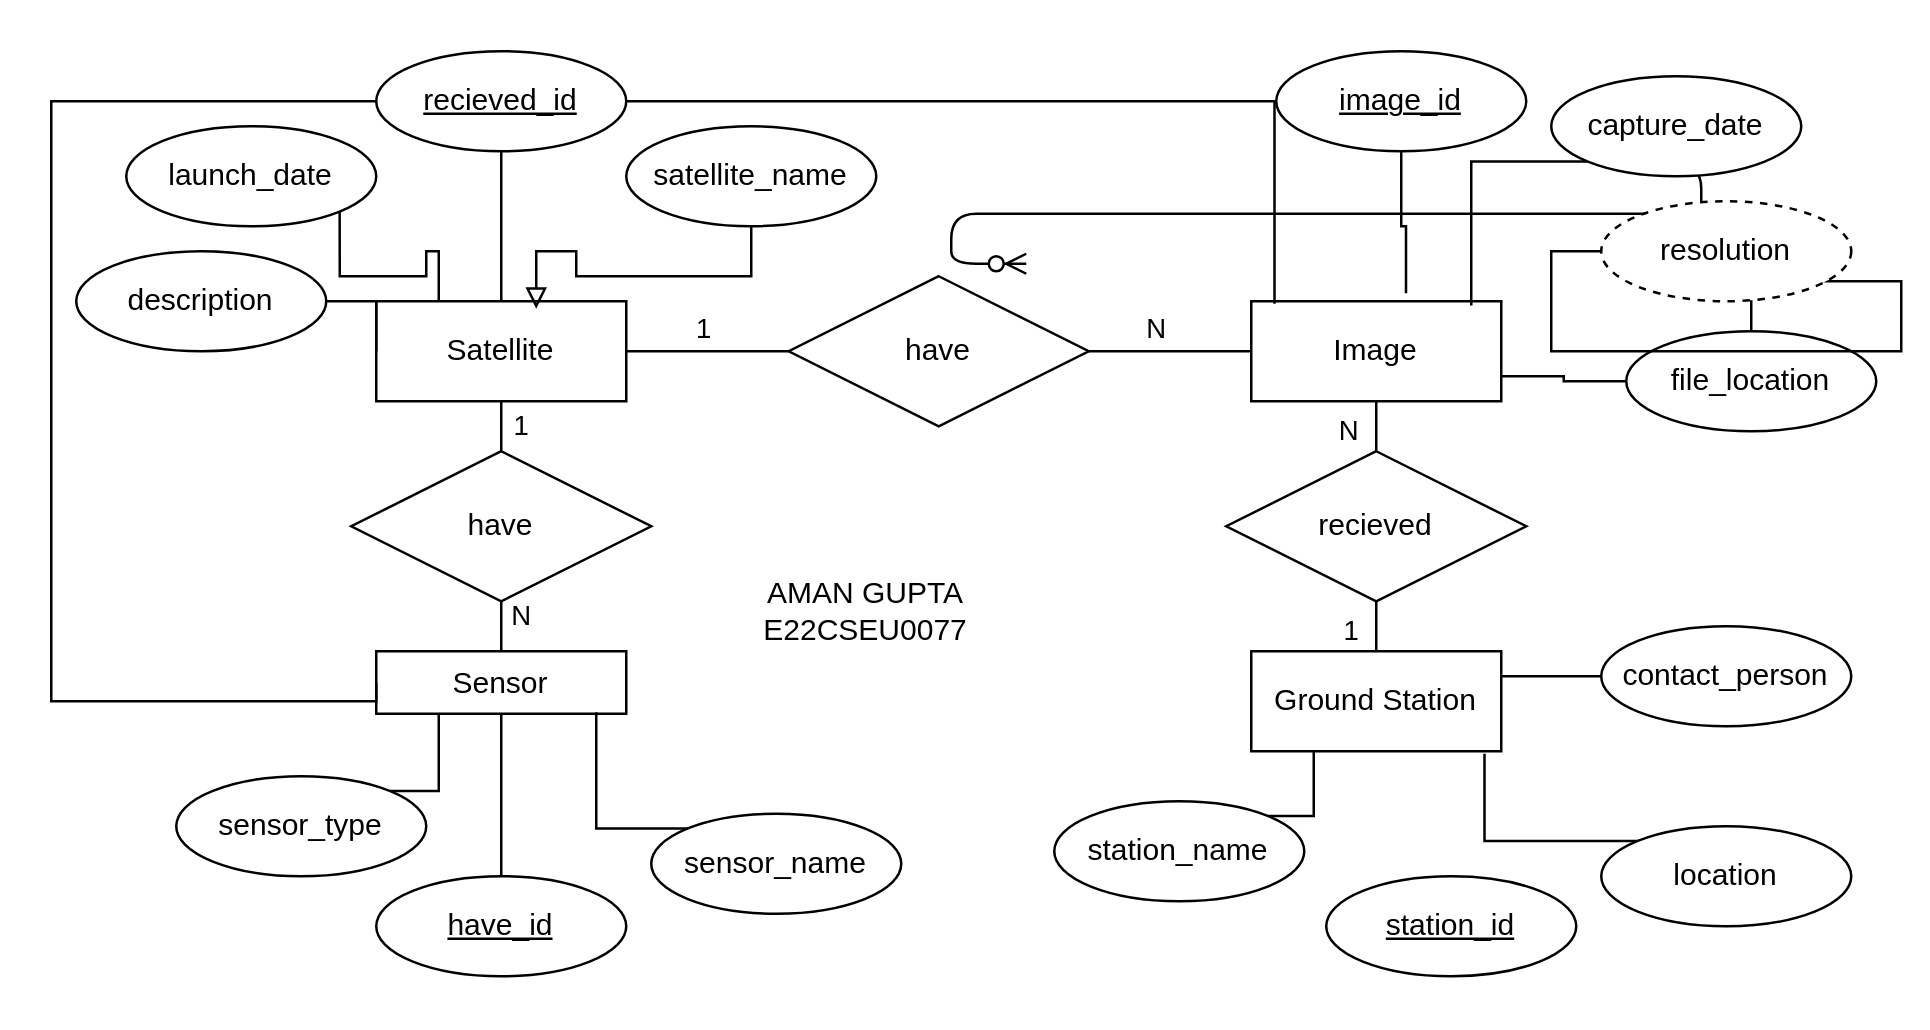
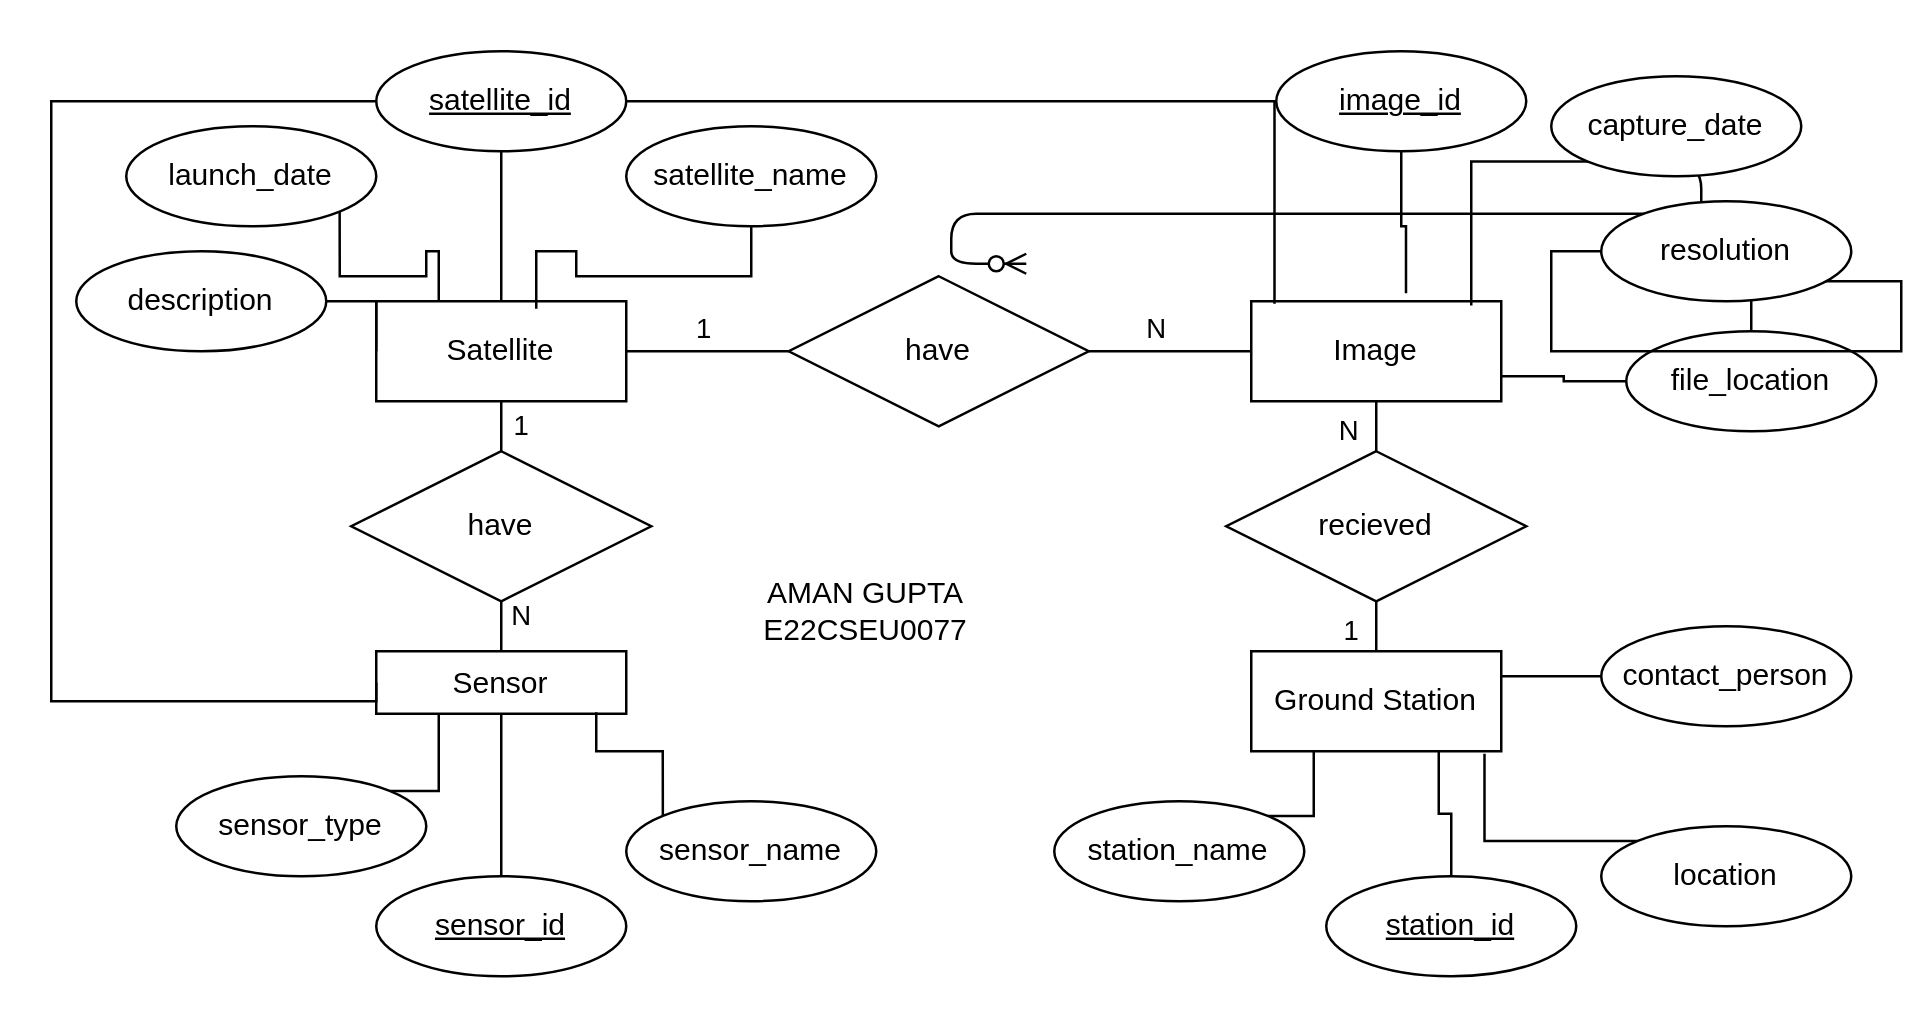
  <mxCell id="0" />
  <mxCell id="1" parent="0" />
  <mxCell id="2" value="" style="edgeStyle=entityRelationEdgeStyle;endArrow=ERzeroToMany;startArrow=ERone;endFill=1;startFill=0;" parent="1" edge="1"><mxGeometry width="100" height="100" relative="1" as="geometry"><mxPoint x="650" y="65" as="sourcePoint" /><mxPoint x="410" y="105" as="targetPoint" /></mxGeometry></mxCell>
  <mxCell id="3" style="edgeStyle=orthogonalEdgeStyle;rounded=0;orthogonalLoop=1;jettySize=auto;html=1;exitX=1;exitY=0.5;exitDx=0;exitDy=0;entryX=0;entryY=0.5;entryDx=0;entryDy=0;endArrow=none;endFill=0;" parent="1" source="6" target="9" edge="1"><mxGeometry relative="1" as="geometry" /></mxCell>
  <mxCell id="4" value="1" style="edgeLabel;html=1;align=center;verticalAlign=middle;resizable=0;points=[];" parent="3" vertex="1" connectable="0"><mxGeometry x="0.202" y="1" relative="1" as="geometry"><mxPoint x="-9" y="-9" as="offset" /></mxGeometry></mxCell>
  <mxCell id="5" style="edgeStyle=orthogonalEdgeStyle;rounded=0;orthogonalLoop=1;jettySize=auto;html=1;exitX=0.5;exitY=1;exitDx=0;exitDy=0;entryX=0.5;entryY=0;entryDx=0;entryDy=0;endArrow=none;endFill=0;" parent="1" source="6" target="15" edge="1"><mxGeometry relative="1" as="geometry" /></mxCell>
  <mxCell id="6" value="Satellite" style="whiteSpace=wrap;html=1;align=center;" parent="1" vertex="1"><mxGeometry x="150" y="120" width="100" height="40" as="geometry" /></mxCell>
  <mxCell id="7" style="edgeStyle=orthogonalEdgeStyle;rounded=0;orthogonalLoop=1;jettySize=auto;html=1;exitX=1;exitY=0.5;exitDx=0;exitDy=0;entryX=0;entryY=0.5;entryDx=0;entryDy=0;endArrow=none;endFill=0;" parent="1" source="9" target="12" edge="1"><mxGeometry relative="1" as="geometry" /></mxCell>
  <mxCell id="8" value="N" style="edgeLabel;html=1;align=center;verticalAlign=middle;resizable=0;points=[];" parent="7" vertex="1" connectable="0"><mxGeometry x="-0.187" relative="1" as="geometry"><mxPoint y="-10" as="offset" /></mxGeometry></mxCell>
  <mxCell id="9" value="have" style="shape=rhombus;perimeter=rhombusPerimeter;whiteSpace=wrap;html=1;align=center;" parent="1" vertex="1"><mxGeometry x="315" y="110" width="120" height="60" as="geometry" /></mxCell>
  <mxCell id="10" value="Ground Station" style="whiteSpace=wrap;html=1;align=center;" parent="1" vertex="1"><mxGeometry x="500" y="260" width="100" height="40" as="geometry" /></mxCell>
  <mxCell id="11" value="" style="edgeStyle=orthogonalEdgeStyle;rounded=0;orthogonalLoop=1;jettySize=auto;html=1;endArrow=none;endFill=0;" parent="1" source="12" target="19" edge="1"><mxGeometry relative="1" as="geometry" /></mxCell>
  <mxCell id="12" value="Image" style="whiteSpace=wrap;html=1;align=center;" parent="1" vertex="1"><mxGeometry x="500" y="120" width="100" height="40" as="geometry" /></mxCell>
  <mxCell id="13" value="Sensor" style="whiteSpace=wrap;html=1;align=center;" parent="1" vertex="1"><mxGeometry x="150" y="260" width="100" height="25" as="geometry" /></mxCell>
  <mxCell id="14" style="edgeStyle=orthogonalEdgeStyle;rounded=0;orthogonalLoop=1;jettySize=auto;html=1;exitX=0.5;exitY=1;exitDx=0;exitDy=0;entryX=0.5;entryY=0;entryDx=0;entryDy=0;endArrow=none;endFill=0;" parent="1" source="15" target="13" edge="1"><mxGeometry relative="1" as="geometry" /></mxCell>
  <mxCell id="15" value="have" style="shape=rhombus;perimeter=rhombusPerimeter;whiteSpace=wrap;html=1;align=center;" parent="1" vertex="1"><mxGeometry x="140" y="180" width="120" height="60" as="geometry" /></mxCell>
  <mxCell id="16" value="1" style="edgeLabel;html=1;align=center;verticalAlign=middle;resizable=0;points=[];" parent="1" vertex="1" connectable="0"><mxGeometry x="289.824" y="140" as="geometry"><mxPoint x="-82" y="29" as="offset" /></mxGeometry></mxCell>
  <mxCell id="17" value="N" style="edgeLabel;html=1;align=center;verticalAlign=middle;resizable=0;points=[];" parent="1" vertex="1" connectable="0"><mxGeometry x="470.471" y="132" as="geometry"><mxPoint x="-263" y="113" as="offset" /></mxGeometry></mxCell>
  <mxCell id="18" value="" style="edgeStyle=orthogonalEdgeStyle;rounded=0;orthogonalLoop=1;jettySize=auto;html=1;endArrow=none;endFill=0;" parent="1" source="19" target="10" edge="1"><mxGeometry relative="1" as="geometry" /></mxCell>
  <mxCell id="19" value="recieved" style="shape=rhombus;perimeter=rhombusPerimeter;whiteSpace=wrap;html=1;align=center;" parent="1" vertex="1"><mxGeometry x="490" y="180" width="120" height="60" as="geometry" /></mxCell>
  <mxCell id="20" value="N" style="edgeLabel;html=1;align=center;verticalAlign=middle;resizable=0;points=[];" parent="1" vertex="1" connectable="0"><mxGeometry x="471.207" y="140" as="geometry"><mxPoint x="67" y="31" as="offset" /></mxGeometry></mxCell>
  <mxCell id="21" value="1" style="edgeLabel;html=1;align=center;verticalAlign=middle;resizable=0;points=[];" parent="1" vertex="1" connectable="0"><mxGeometry x="290.31" y="140" as="geometry"><mxPoint x="249" y="111" as="offset" /></mxGeometry></mxCell>
  <mxCell id="22" style="edgeStyle=orthogonalEdgeStyle;rounded=0;orthogonalLoop=1;jettySize=auto;html=1;entryX=0.5;entryY=0;entryDx=0;entryDy=0;endArrow=none;endFill=0;" parent="1" source="25" target="6" edge="1"><mxGeometry relative="1" as="geometry" /></mxCell>
  <mxCell id="23" style="edgeStyle=orthogonalEdgeStyle;rounded=0;orthogonalLoop=1;jettySize=auto;html=1;exitX=1;exitY=0.5;exitDx=0;exitDy=0;entryX=0.093;entryY=0.025;entryDx=0;entryDy=0;entryPerimeter=0;endArrow=none;endFill=0;" parent="1" source="25" target="12" edge="1"><mxGeometry relative="1" as="geometry" /></mxCell>
  <mxCell id="24" style="edgeStyle=orthogonalEdgeStyle;rounded=0;orthogonalLoop=1;jettySize=auto;html=1;exitX=0;exitY=0.5;exitDx=0;exitDy=0;entryX=0;entryY=0.5;entryDx=0;entryDy=0;endArrow=none;endFill=0;" parent="1" source="25" target="13" edge="1"><mxGeometry relative="1" as="geometry"><mxPoint x="20" y="280" as="targetPoint" /><Array as="points"><mxPoint x="20" y="40" /><mxPoint x="20" y="280" /></Array></mxGeometry></mxCell>
- <mxCell id="25" value="recieved_id" style="ellipse;whiteSpace=wrap;html=1;align=center;fontStyle=4;" parent="1" vertex="1"><mxGeometry x="150" y="20" width="100" height="40" as="geometry" /></mxCell>
+ <mxCell id="25" value="satellite_id" style="ellipse;whiteSpace=wrap;html=1;align=center;fontStyle=4;" parent="1" vertex="1"><mxGeometry x="150" y="20" width="100" height="40" as="geometry" /></mxCell>
  <mxCell id="26" style="edgeStyle=orthogonalEdgeStyle;rounded=0;orthogonalLoop=1;jettySize=auto;html=1;exitX=1;exitY=1;exitDx=0;exitDy=0;entryX=0.25;entryY=0;entryDx=0;entryDy=0;endArrow=none;endFill=0;" parent="1" source="27" target="6" edge="1"><mxGeometry relative="1" as="geometry" /></mxCell>
  <mxCell id="27" value="launch_date" style="ellipse;whiteSpace=wrap;html=1;align=center;" parent="1" vertex="1"><mxGeometry x="50" y="50" width="100" height="40" as="geometry" /></mxCell>
- <mxCell id="28" style="edgeStyle=orthogonalEdgeStyle;rounded=0;orthogonalLoop=1;jettySize=auto;html=1;entryX=0.64;entryY=0.075;entryDx=0;entryDy=0;entryPerimeter=0;endArrow=block;endFill=0;" parent="1" source="29" target="6" edge="1"><mxGeometry relative="1" as="geometry" /></mxCell>
+ <mxCell id="28" style="edgeStyle=orthogonalEdgeStyle;rounded=0;orthogonalLoop=1;jettySize=auto;html=1;entryX=0.64;entryY=0.075;entryDx=0;entryDy=0;entryPerimeter=0;endArrow=none;endFill=0;" parent="1" source="29" target="6" edge="1"><mxGeometry relative="1" as="geometry" /></mxCell>
  <mxCell id="29" value="satellite_name" style="ellipse;whiteSpace=wrap;html=1;align=center;" parent="1" vertex="1"><mxGeometry x="250" y="50" width="100" height="40" as="geometry" /></mxCell>
  <mxCell id="30" value="" style="edgeStyle=orthogonalEdgeStyle;rounded=0;orthogonalLoop=1;jettySize=auto;html=1;endArrow=none;endFill=0;" parent="1" source="31" target="6" edge="1"><mxGeometry relative="1" as="geometry" /></mxCell>
  <mxCell id="31" value="description" style="ellipse;whiteSpace=wrap;html=1;align=center;" parent="1" vertex="1"><mxGeometry x="30" y="100" width="100" height="40" as="geometry" /></mxCell>
  <mxCell id="32" style="edgeStyle=orthogonalEdgeStyle;rounded=0;orthogonalLoop=1;jettySize=auto;html=1;entryX=0.619;entryY=-0.081;entryDx=0;entryDy=0;entryPerimeter=0;strokeColor=default;endArrow=none;endFill=0;" parent="1" source="33" target="12" edge="1"><mxGeometry relative="1" as="geometry"><mxPoint x="560" y="110" as="targetPoint" /></mxGeometry></mxCell>
  <mxCell id="33" value="image_id" style="ellipse;whiteSpace=wrap;html=1;align=center;fontStyle=4;" parent="1" vertex="1"><mxGeometry x="510" y="20" width="100" height="40" as="geometry" /></mxCell>
  <mxCell id="34" style="edgeStyle=orthogonalEdgeStyle;rounded=0;orthogonalLoop=1;jettySize=auto;html=1;exitX=0;exitY=0.5;exitDx=0;exitDy=0;entryX=1;entryY=0.75;entryDx=0;entryDy=0;endArrow=none;endFill=0;" parent="1" source="35" target="12" edge="1"><mxGeometry relative="1" as="geometry" /></mxCell>
  <mxCell id="35" value="file_location" style="ellipse;whiteSpace=wrap;html=1;align=center;" parent="1" vertex="1"><mxGeometry x="650" y="132" width="100" height="40" as="geometry" /></mxCell>
  <mxCell id="36" style="edgeStyle=orthogonalEdgeStyle;rounded=0;orthogonalLoop=1;jettySize=auto;html=1;exitX=0;exitY=0.5;exitDx=0;exitDy=0;endArrow=none;endFill=0;" parent="1" source="37" target="35" edge="1"><mxGeometry relative="1" as="geometry" /></mxCell>
- <mxCell id="37" value="resolution" style="ellipse;whiteSpace=wrap;html=1;align=center;dashed=1;" parent="1" vertex="1"><mxGeometry x="640" y="80" width="100" height="40" as="geometry" /></mxCell>
+ <mxCell id="37" value="resolution" style="ellipse;whiteSpace=wrap;html=1;align=center;" parent="1" vertex="1"><mxGeometry x="640" y="80" width="100" height="40" as="geometry" /></mxCell>
  <mxCell id="38" style="edgeStyle=orthogonalEdgeStyle;rounded=0;orthogonalLoop=1;jettySize=auto;html=1;exitX=0;exitY=1;exitDx=0;exitDy=0;entryX=0.88;entryY=0.042;entryDx=0;entryDy=0;entryPerimeter=0;endArrow=none;endFill=0;" parent="1" source="39" target="12" edge="1"><mxGeometry relative="1" as="geometry" /></mxCell>
  <mxCell id="39" value="capture_date" style="ellipse;whiteSpace=wrap;html=1;align=center;" parent="1" vertex="1"><mxGeometry x="620" y="30" width="100" height="40" as="geometry" /></mxCell>
  <mxCell id="40" style="edgeStyle=orthogonalEdgeStyle;rounded=0;orthogonalLoop=1;jettySize=auto;html=1;exitX=0.5;exitY=0;exitDx=0;exitDy=0;entryX=0.5;entryY=1;entryDx=0;entryDy=0;endArrow=none;endFill=0;" parent="1" source="41" target="13" edge="1"><mxGeometry relative="1" as="geometry" /></mxCell>
- <mxCell id="41" value="have_id" style="ellipse;whiteSpace=wrap;html=1;align=center;fontStyle=4;" parent="1" vertex="1"><mxGeometry x="150" y="350" width="100" height="40" as="geometry" /></mxCell>
+ <mxCell id="41" value="sensor_id" style="ellipse;whiteSpace=wrap;html=1;align=center;fontStyle=4;" parent="1" vertex="1"><mxGeometry x="150" y="350" width="100" height="40" as="geometry" /></mxCell>
  <mxCell id="42" style="edgeStyle=orthogonalEdgeStyle;rounded=0;orthogonalLoop=1;jettySize=auto;html=1;exitX=1;exitY=0;exitDx=0;exitDy=0;entryX=0.25;entryY=1;entryDx=0;entryDy=0;endArrow=none;endFill=0;" parent="1" source="43" target="13" edge="1"><mxGeometry relative="1" as="geometry" /></mxCell>
  <mxCell id="43" value="sensor_type" style="ellipse;whiteSpace=wrap;html=1;align=center;" parent="1" vertex="1"><mxGeometry x="70" y="310" width="100" height="40" as="geometry" /></mxCell>
  <mxCell id="44" style="edgeStyle=orthogonalEdgeStyle;rounded=0;orthogonalLoop=1;jettySize=auto;html=1;exitX=0;exitY=0;exitDx=0;exitDy=0;entryX=0.88;entryY=0.975;entryDx=0;entryDy=0;entryPerimeter=0;endArrow=none;endFill=0;" parent="1" source="45" target="13" edge="1"><mxGeometry relative="1" as="geometry" /></mxCell>
- <mxCell id="45" value="sensor_name" style="ellipse;whiteSpace=wrap;html=1;align=center;" parent="1" vertex="1"><mxGeometry x="260" y="325" width="100" height="40" as="geometry" /></mxCell>
+ <mxCell id="45" value="sensor_name" style="ellipse;whiteSpace=wrap;html=1;align=center;" parent="1" vertex="1"><mxGeometry x="250" y="320" width="100" height="40" as="geometry" /></mxCell>
+ <mxCell id="46" style="edgeStyle=orthogonalEdgeStyle;rounded=0;orthogonalLoop=1;jettySize=auto;html=1;exitX=0.5;exitY=0;exitDx=0;exitDy=0;entryX=0.75;entryY=1;entryDx=0;entryDy=0;endArrow=none;endFill=0;" parent="1" source="47" target="10" edge="1"><mxGeometry relative="1" as="geometry" /></mxCell>
  <mxCell id="47" value="station_id" style="ellipse;whiteSpace=wrap;html=1;align=center;fontStyle=4;" parent="1" vertex="1"><mxGeometry x="530" y="350" width="100" height="40" as="geometry" /></mxCell>
  <mxCell id="48" style="edgeStyle=orthogonalEdgeStyle;rounded=0;orthogonalLoop=1;jettySize=auto;html=1;exitX=0;exitY=0;exitDx=0;exitDy=0;entryX=0.933;entryY=1.025;entryDx=0;entryDy=0;entryPerimeter=0;endArrow=none;endFill=0;" parent="1" source="49" target="10" edge="1"><mxGeometry relative="1" as="geometry" /></mxCell>
  <mxCell id="49" value="location" style="ellipse;whiteSpace=wrap;html=1;align=center;" parent="1" vertex="1"><mxGeometry x="640" y="330" width="100" height="40" as="geometry" /></mxCell>
  <mxCell id="50" style="edgeStyle=orthogonalEdgeStyle;rounded=0;orthogonalLoop=1;jettySize=auto;html=1;entryX=1;entryY=0.25;entryDx=0;entryDy=0;endArrow=none;endFill=0;" parent="1" source="51" target="10" edge="1"><mxGeometry relative="1" as="geometry" /></mxCell>
  <mxCell id="51" value="contact_person" style="ellipse;whiteSpace=wrap;html=1;align=center;" parent="1" vertex="1"><mxGeometry x="640" y="250" width="100" height="40" as="geometry" /></mxCell>
  <mxCell id="52" style="edgeStyle=orthogonalEdgeStyle;rounded=0;orthogonalLoop=1;jettySize=auto;html=1;exitX=1;exitY=0;exitDx=0;exitDy=0;entryX=0.25;entryY=1;entryDx=0;entryDy=0;endArrow=none;endFill=0;" parent="1" source="53" target="10" edge="1"><mxGeometry relative="1" as="geometry" /></mxCell>
  <mxCell id="53" value="station_name" style="ellipse;whiteSpace=wrap;html=1;align=center;" parent="1" vertex="1"><mxGeometry x="421.21" y="320" width="100" height="40" as="geometry" /></mxCell>
  <mxCell id="54" value="AMAN GUPTA&lt;br&gt;E22CSEU0077" style="text;strokeColor=none;align=center;fillColor=none;html=1;verticalAlign=middle;whiteSpace=wrap;rounded=0;" vertex="1" parent="1"><mxGeometry x="316" y="229" width="60" height="30" as="geometry" /></mxCell>
